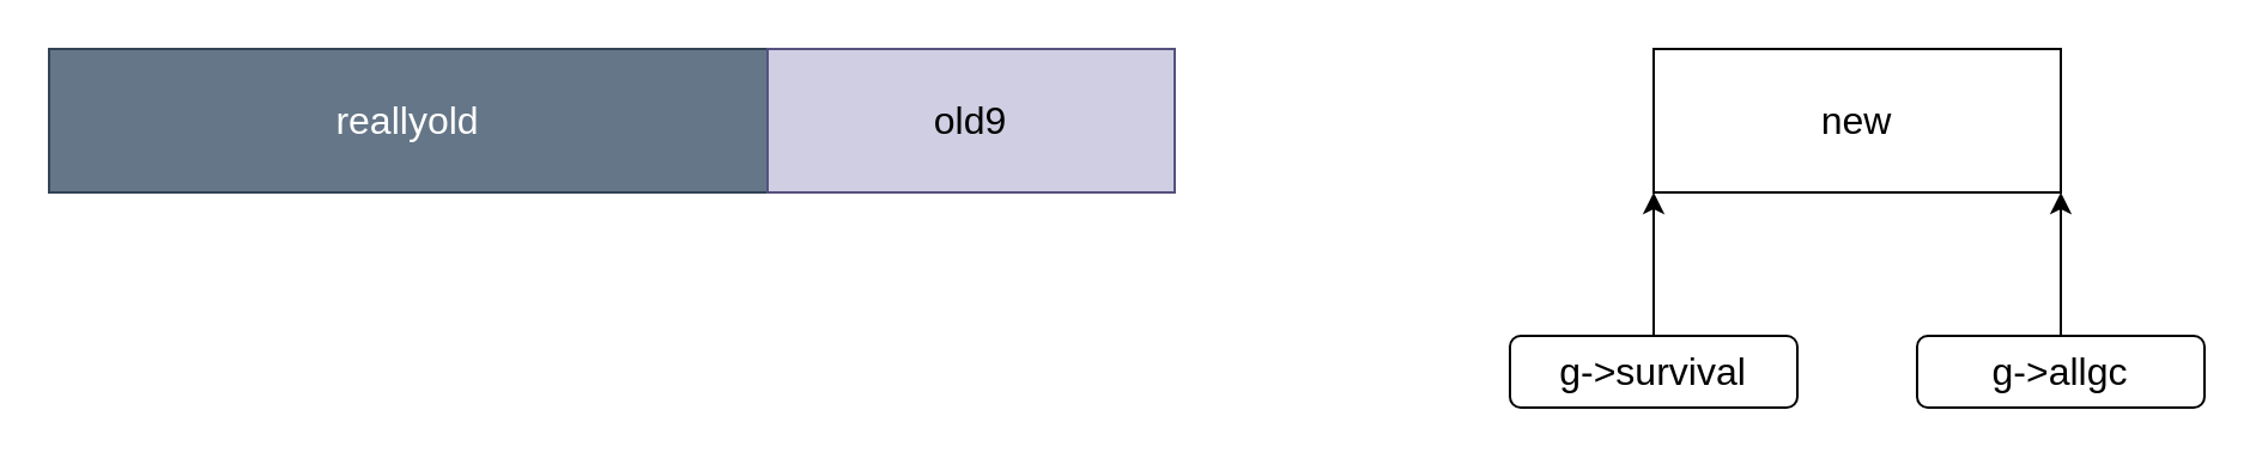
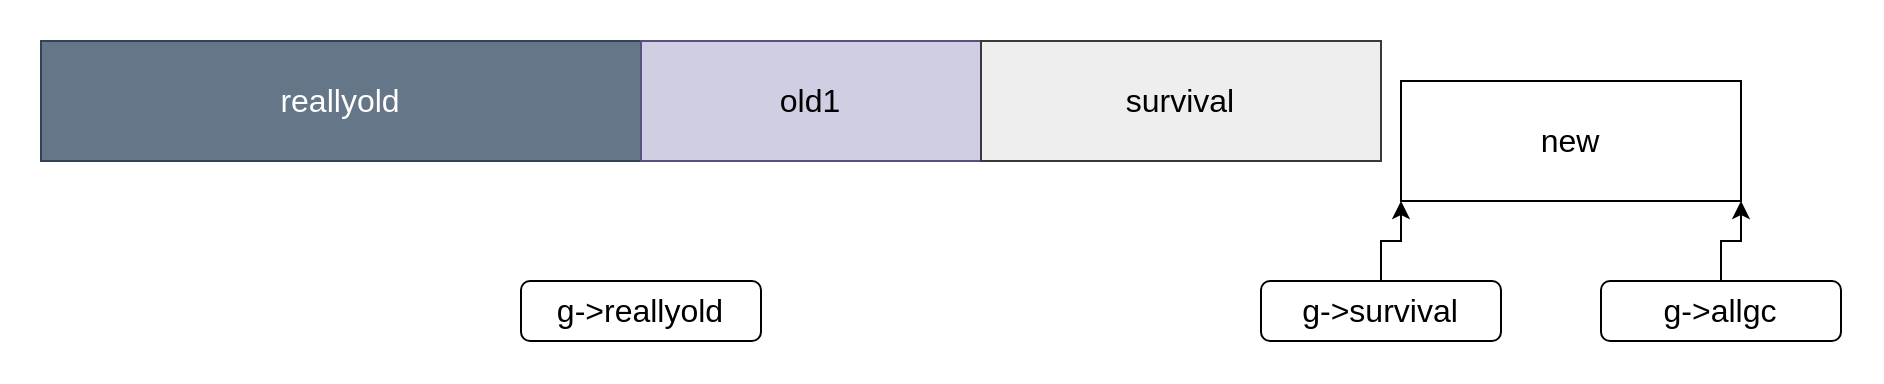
  <mxCell id="0" />
  <mxCell id="1" parent="0" />
  <mxCell id="2" value="&lt;font style=&quot;font-size: 16px;&quot;&gt;reallyold&lt;/font&gt;" style="rounded=0;whiteSpace=wrap;html=1;fillColor=#647687;fontColor=#ffffff;strokeColor=#314354;" vertex="1" parent="1"><mxGeometry y="20" width="300" height="60" as="geometry" x="20" /></mxCell>
- <mxCell id="3" value="&lt;font style=&quot;font-size: 16px;&quot;&gt;old9&lt;/font&gt;" style="rounded=0;whiteSpace=wrap;html=1;fillColor=#d0cee2;strokeColor=#56517e;" vertex="1" parent="1"><mxGeometry x="320" y="20" width="170" height="60" as="geometry" /></mxCell>
- <mxCell id="5" value="&lt;span style=&quot;font-size: 16px;&quot;&gt;new&lt;/span&gt;" style="rounded=0;whiteSpace=wrap;html=1;" vertex="1" parent="1"><mxGeometry x="690" y="20" width="170" height="60" as="geometry" /></mxCell>
+ <mxCell id="3" value="&lt;font style=&quot;font-size: 16px;&quot;&gt;old1&lt;/font&gt;" style="rounded=0;whiteSpace=wrap;html=1;fillColor=#d0cee2;strokeColor=#56517e;" vertex="1" parent="1"><mxGeometry x="320" y="20" width="170" height="60" as="geometry" /></mxCell>
+ <mxCell id="4" value="&lt;span style=&quot;font-size: 16px;&quot;&gt;survival&lt;/span&gt;" style="rounded=0;whiteSpace=wrap;html=1;fillColor=#eeeeee;strokeColor=#36393d;" vertex="1" parent="1"><mxGeometry x="490" y="20" width="200" height="60" as="geometry" /></mxCell>
+ <mxCell id="5" value="&lt;span style=&quot;font-size: 16px;&quot;&gt;new&lt;/span&gt;" style="rounded=0;whiteSpace=wrap;html=1;" vertex="1" parent="1"><mxGeometry x="700" y="40" width="170" height="60" as="geometry" /></mxCell>
+ <mxCell id="6" value="&lt;font style=&quot;font-size: 16px;&quot;&gt;g-&amp;gt;reallyold&lt;/font&gt;" style="rounded=1;whiteSpace=wrap;html=1;" vertex="1" parent="1"><mxGeometry x="260" y="140" width="120" height="30" as="geometry" /></mxCell>
  <mxCell id="7" style="edgeStyle=orthogonalEdgeStyle;rounded=0;orthogonalLoop=1;jettySize=auto;html=1;exitX=0.5;exitY=0;exitDx=0;exitDy=0;entryX=0;entryY=1;entryDx=0;entryDy=0;" edge="1" parent="1" source="8" target="5"><mxGeometry relative="1" as="geometry" /></mxCell>
  <mxCell id="8" value="&lt;font style=&quot;font-size: 16px;&quot;&gt;g-&amp;gt;survival&lt;/font&gt;" style="rounded=1;whiteSpace=wrap;html=1;" vertex="1" parent="1"><mxGeometry x="630" y="140" width="120" height="30" as="geometry" /></mxCell>
  <mxCell id="9" style="edgeStyle=orthogonalEdgeStyle;rounded=0;orthogonalLoop=1;jettySize=auto;html=1;exitX=0.5;exitY=0;exitDx=0;exitDy=0;entryX=1;entryY=1;entryDx=0;entryDy=0;" edge="1" parent="1" source="10" target="5"><mxGeometry relative="1" as="geometry" /></mxCell>
  <mxCell id="10" value="&lt;font style=&quot;font-size: 16px;&quot;&gt;g-&amp;gt;allgc&lt;/font&gt;" style="rounded=1;whiteSpace=wrap;html=1;" vertex="1" parent="1"><mxGeometry x="800" y="140" width="120" height="30" as="geometry" /></mxCell>
